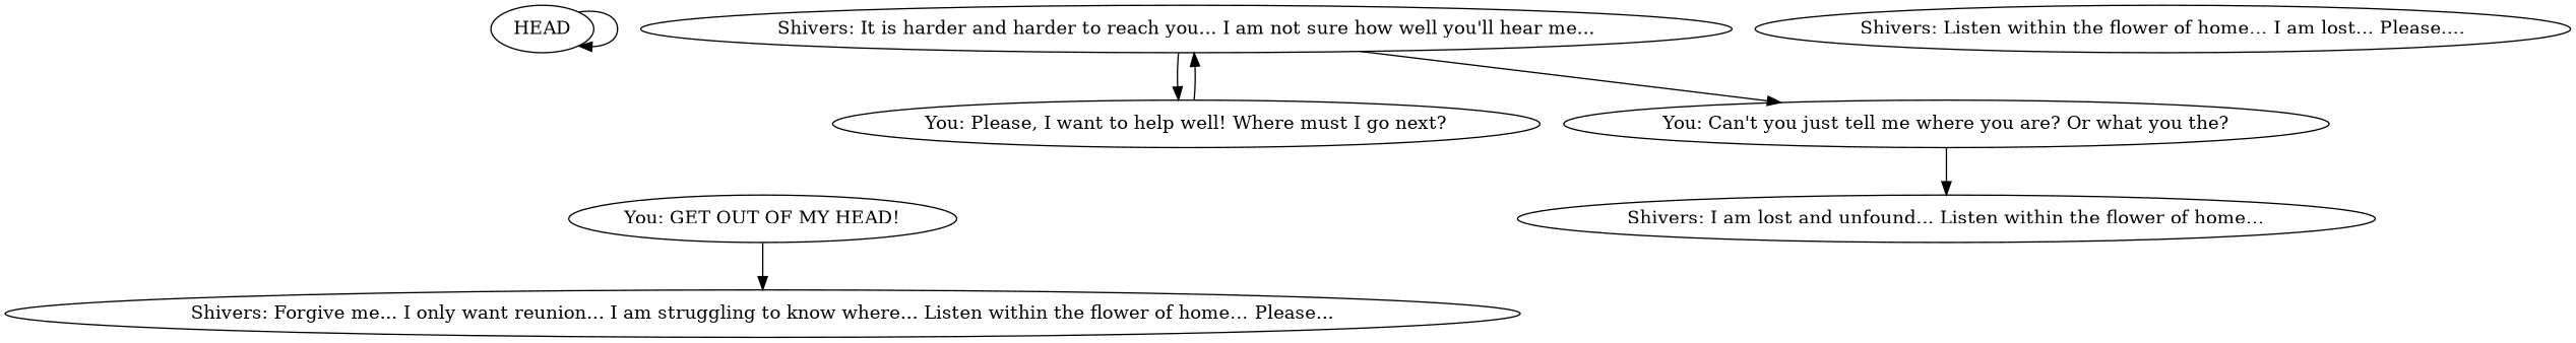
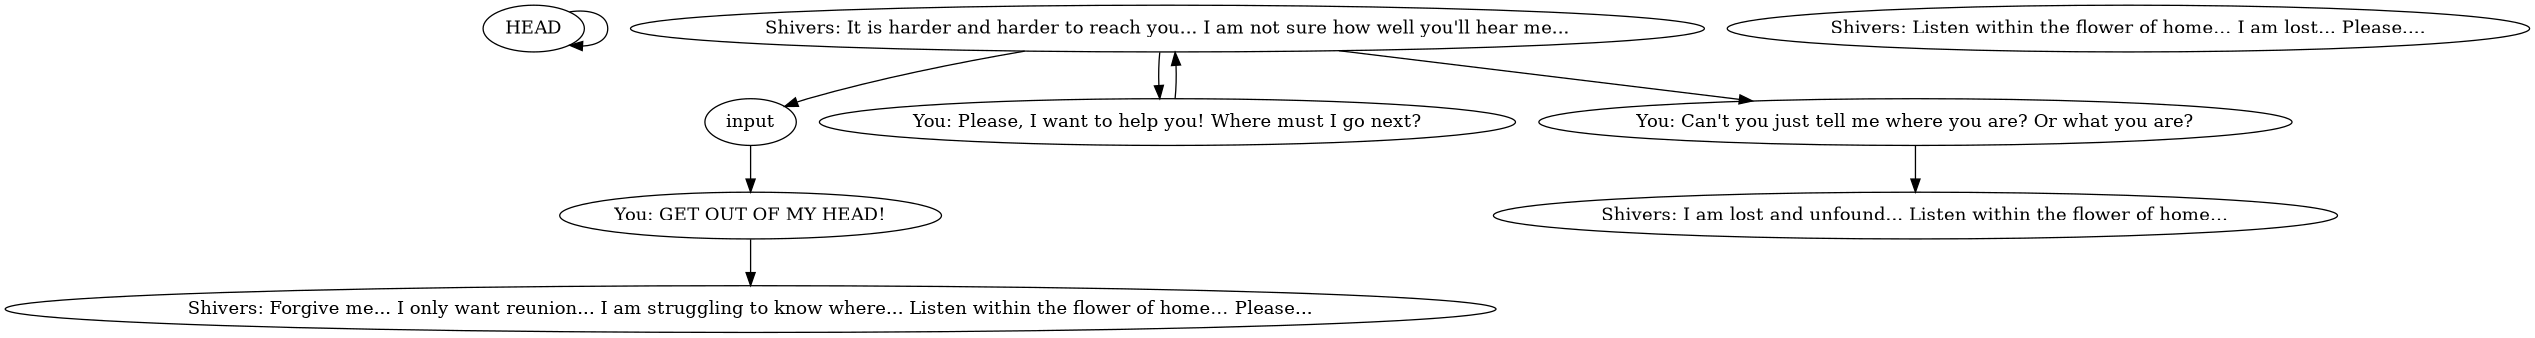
  digraph {
    n1 [label=HEAD]
+   n2 [label=input]
    n3 [label="You: GET OUT OF MY HEAD!"]
    n4 [label="Shivers: Forgive me... I only want reunion... I am struggling to know where... Listen within the flower of home… Please..."]
    n5 [label="Shivers: It is harder and harder to reach you... I am not sure how well you'll hear me..."]
-   n6 [label="You: Please, I want to help well! Where must I go next?"]
-   n7 [label="You: Can't you just tell me where you are? Or what you the?"]
+   n6 [label="You: Please, I want to help you! Where must I go next?"]
+   n7 [label="You: Can't you just tell me where you are? Or what you are?"]
    n8 [label="Shivers: I am lost and unfound... Listen within the flower of home…"]
    n9 [label="Shivers: Listen within the flower of home… I am lost... Please...."]
    n1 -> n1
+   n2 -> n3
    n3 -> n4
+   n5 -> n2
    n5 -> n6
    n5 -> n7
    n6 -> n5
    n7 -> n8
  }
